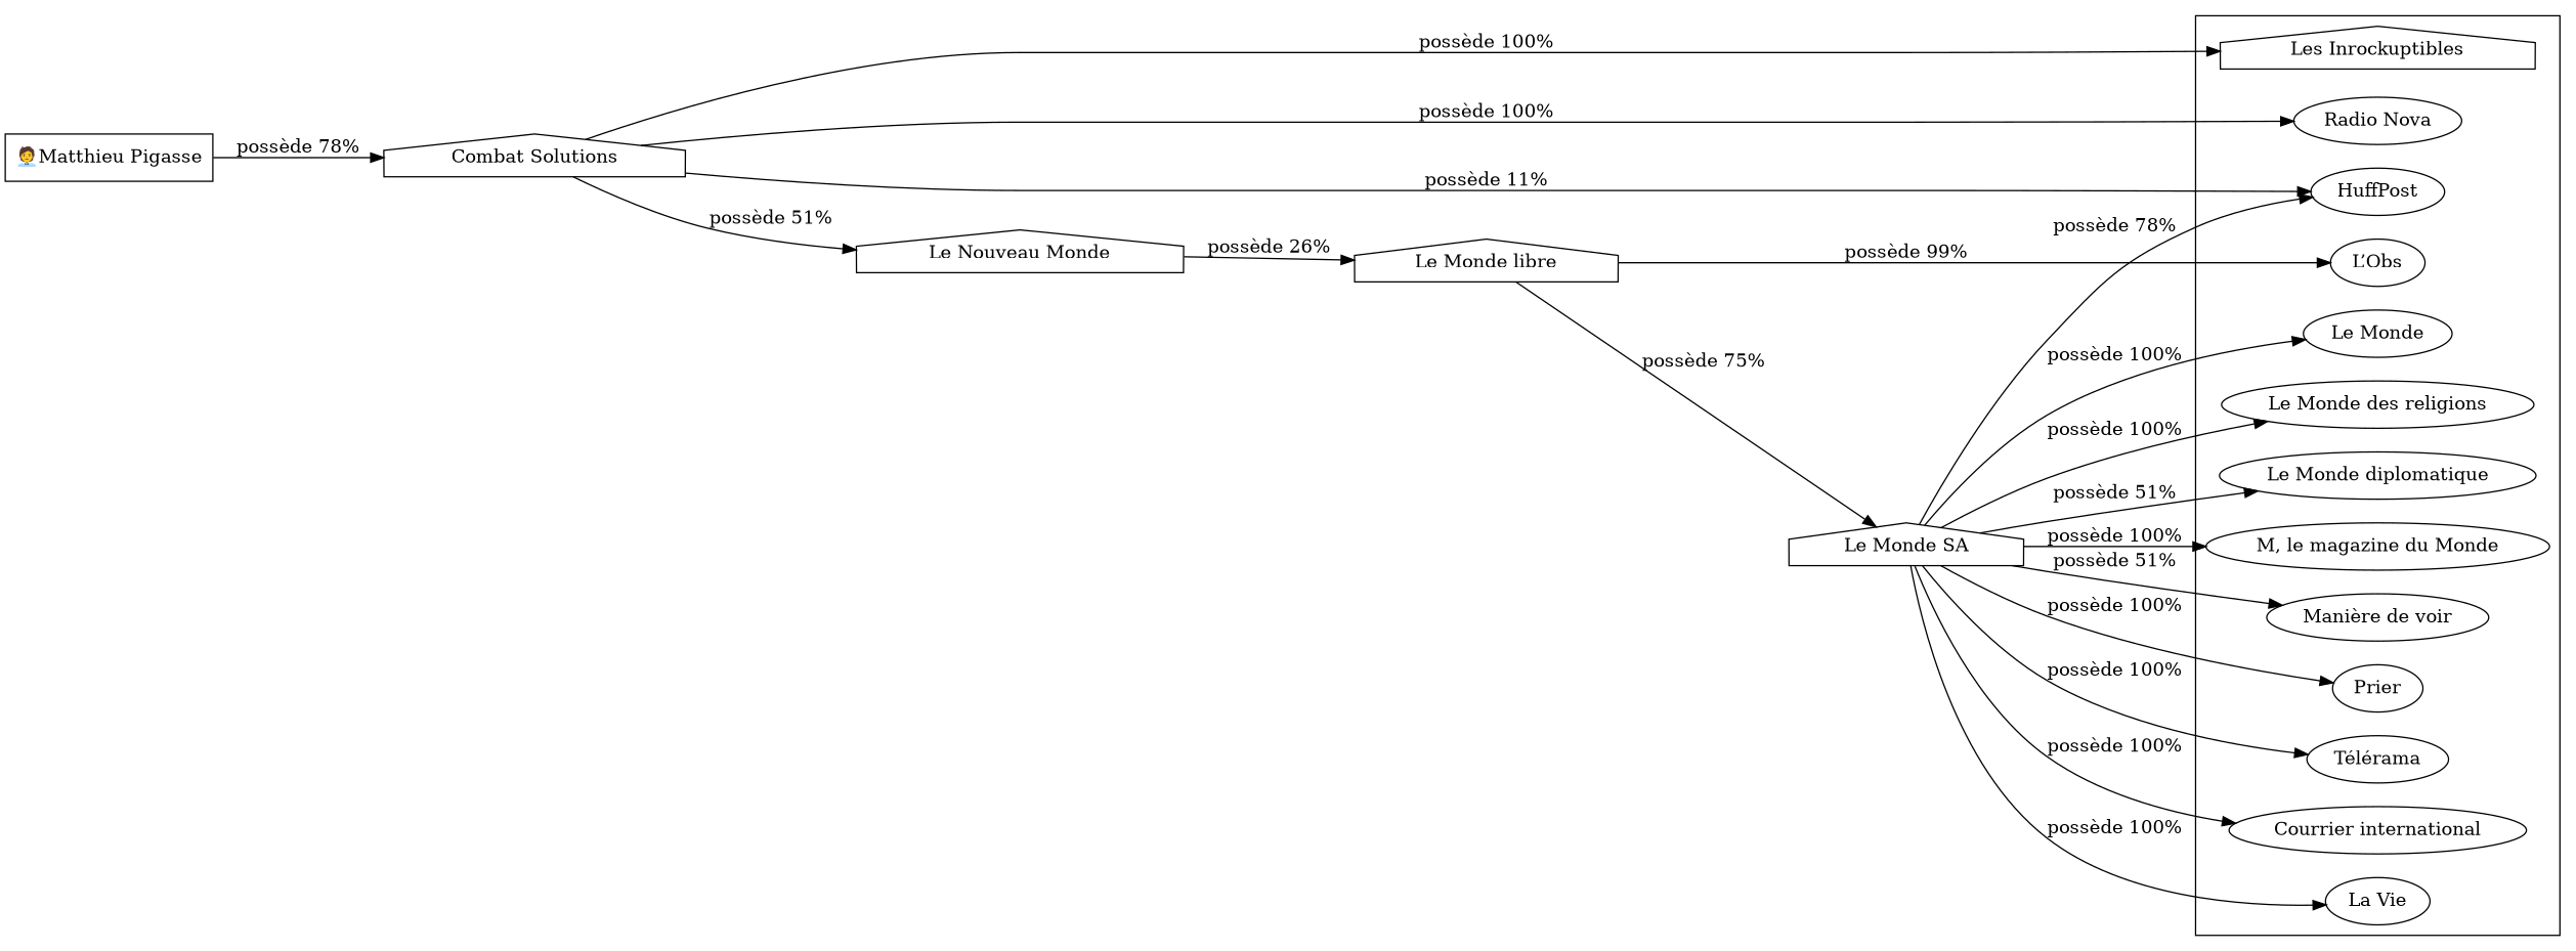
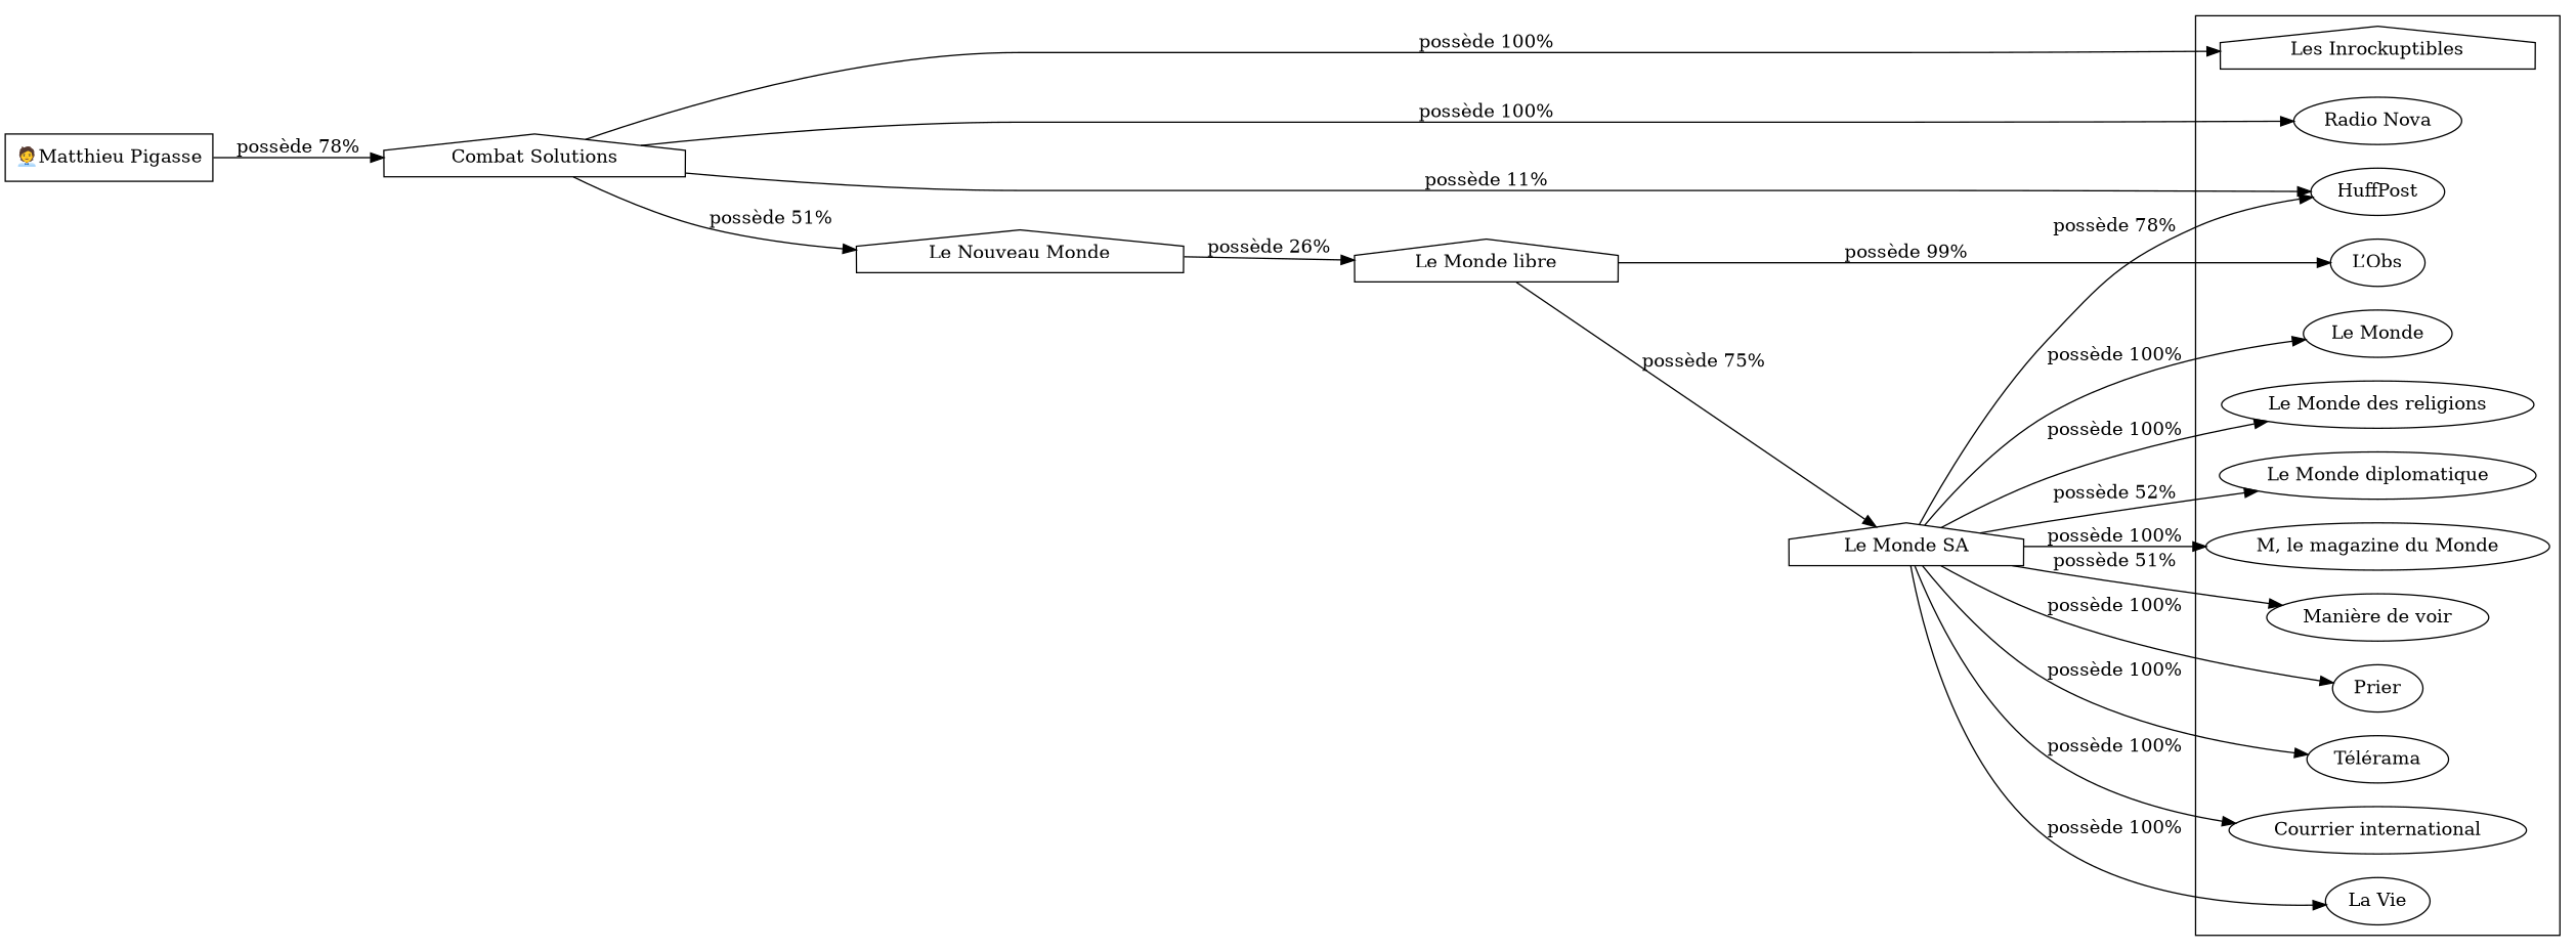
  digraph {
    rankdir=LR
    n1 [label="🧑‍💼Matthieu Pigasse" shape=box]
    n2 [label=HuffPost]
    n3 [label="L’Obs"]
    n4 [label="Courrier international"]
    n5 [label="La Vie"]
    n6 [label="Le Monde"]
    n7 [label="Le Monde des religions"]
    n8 [label="Le Monde diplomatique"]
    n9 [label="M, le magazine du Monde"]
    n10 [label="Manière de voir"]
    n11 [label=Prier]
    n12 [label="Télérama"]
    n13 [label="Les Inrockuptibles" shape=house]
    n14 [label="Radio Nova"]
    n15 [label="Combat Solutions" shape=house]
    n16 [label="Le Nouveau Monde" shape=house]
    n17 [label="Le Monde libre" shape=house]
    n18 [label="Le Monde SA" shape=house]
    subgraph sub_1 {
      n1
    }
    subgraph cluster_2 {
      n2
      n3
      n4
      n5
      n6
      n7
      n8
      n9
      n10
      n11
      n12
      n13
      n14
    }
    n1 -> n15 [label="possède 78%"]
    n15 -> n2 [label="possède 11%"]
    n15 -> n13 [label="possède 100%"]
    n15 -> n14 [label="possède 100%"]
    n15 -> n16 [label="possède 51%"]
    n16 -> n17 [label="possède 26%"]
    n17 -> n3 [label="possède 99%"]
    n17 -> n18 [label="possède 75%"]
    n18 -> n2 [label="possède 78%"]
    n18 -> n4 [label="possède 100%"]
    n18 -> n5 [label="possède 100%"]
    n18 -> n6 [label="possède 100%"]
    n18 -> n7 [label="possède 100%"]
-   n18 -> n8 [label="possède 51%"]
+   n18 -> n8 [label="possède 52%"]
    n18 -> n9 [label="possède 100%"]
    n18 -> n10 [label="possède 51%"]
    n18 -> n11 [label="possède 100%"]
    n18 -> n12 [label="possède 100%"]
  }
